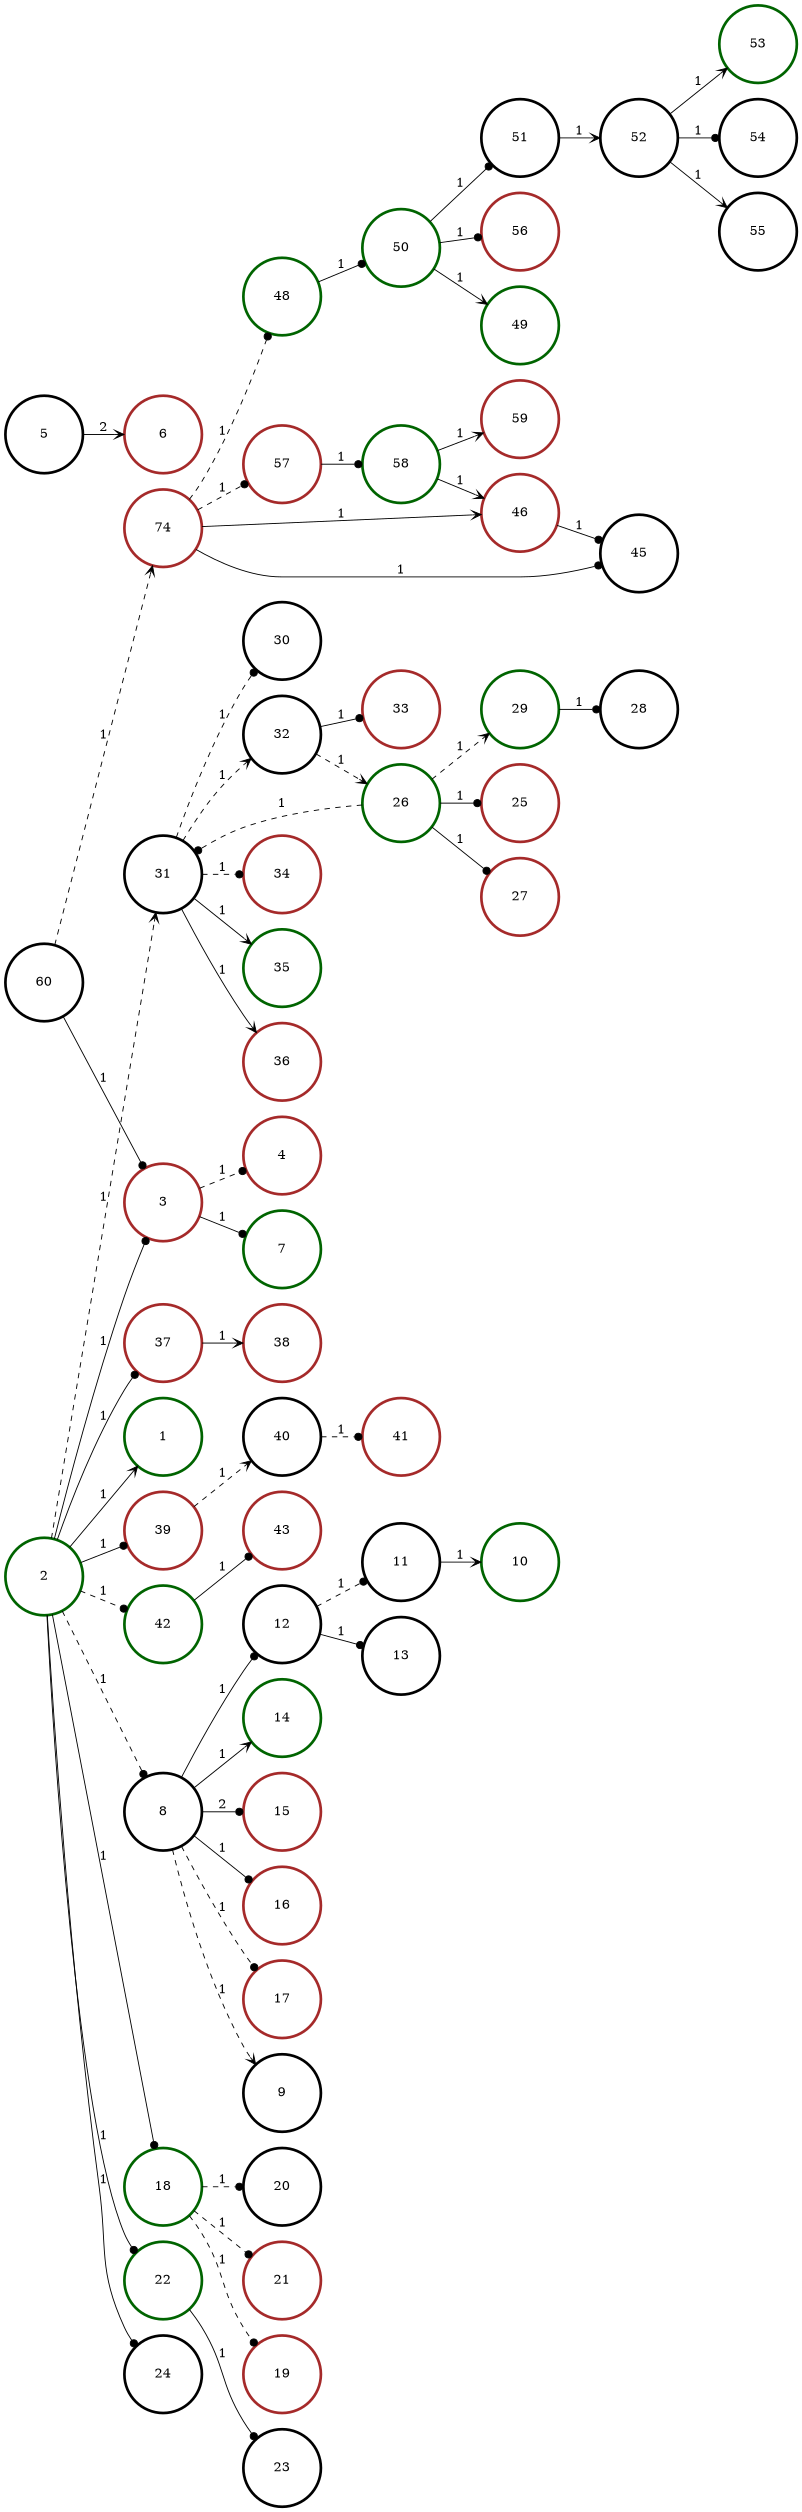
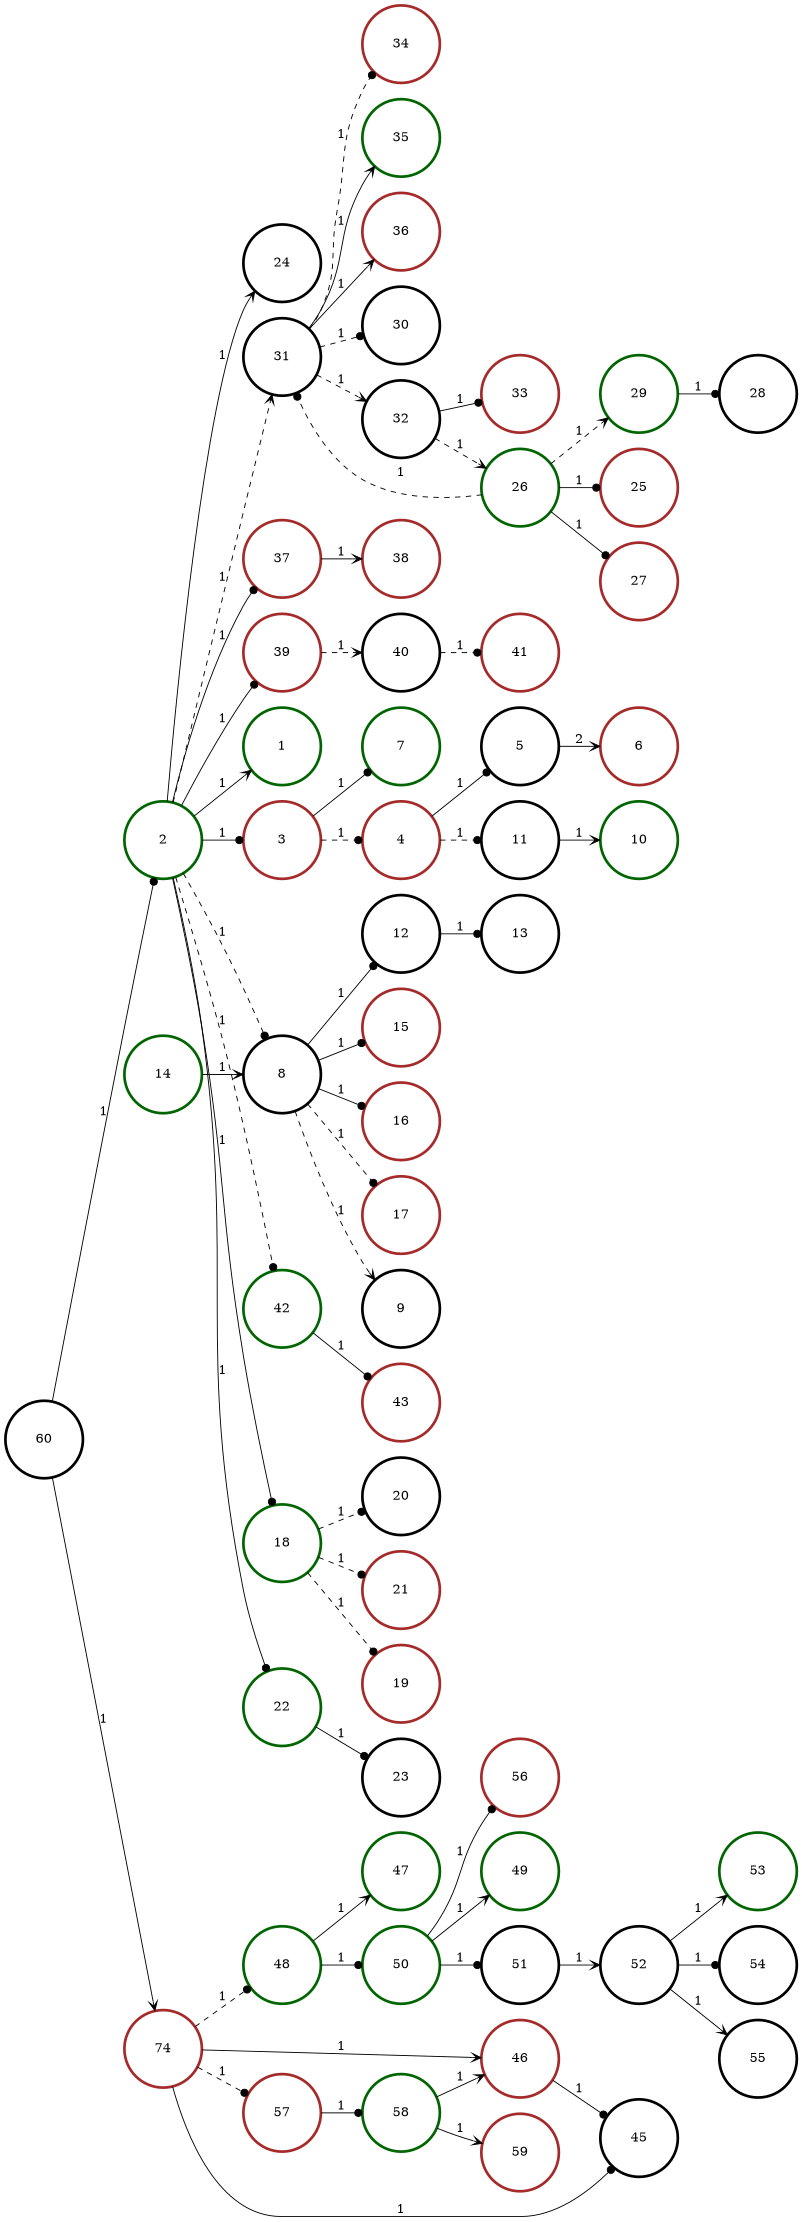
  digraph {
    rankdir=LR
    node [color=brown penwidth=3]
    edge [arrowhead=dot color=black penwidth=1 style=solid]
    n1 [color=darkgreen height=1.2 label=1 width=1.2]
    n2 [color=darkgreen height=1.2 label=2 width=1.2]
    n3 [height=1.2 label=3 width=1.2]
    n4 [color=black height=1.2 label=8 width=1.2]
    n5 [color=darkgreen height=1.2 label=18 width=1.2]
    n6 [color=darkgreen height=1.2 label=22 width=1.2]
    n7 [color=black height=1.2 label=24 width=1.2]
    n8 [color=black height=1.2 label=31 width=1.2]
    n9 [height=1.2 label=37 width=1.2]
    n10 [height=1.2 label=39 width=1.2]
    n11 [color=darkgreen height=1.2 label=42 width=1.2]
    n12 [height=1.2 label=4 width=1.2]
    n13 [color=darkgreen height=1.2 label=7 width=1.2]
    n14 [color=black height=1.2 label=9 width=1.2]
    n15 [color=black height=1.2 label=12 width=1.2]
    n16 [color=darkgreen height=1.2 label=14 width=1.2]
    n17 [height=1.2 label=15 width=1.2]
    n18 [height=1.2 label=16 width=1.2]
    n19 [height=1.2 label=17 width=1.2]
    n20 [height=1.2 label=19 width=1.2]
    n21 [color=black height=1.2 label=20 width=1.2]
    n22 [height=1.2 label=21 width=1.2]
    n23 [color=black height=1.2 label=23 width=1.2]
    n24 [color=black height=1.2 label=30 width=1.2]
    n25 [color=black height=1.2 label=32 width=1.2]
    n26 [height=1.2 label=34 width=1.2]
    n27 [color=darkgreen height=1.2 label=35 width=1.2]
    n28 [height=1.2 label=36 width=1.2]
    n29 [height=1.2 label=38 width=1.2]
    n30 [color=black height=1.2 label=40 width=1.2]
    n31 [height=1.2 label=43 width=1.2]
    n32 [color=black height=1.2 label=5 width=1.2]
    n33 [height=1.2 label=6 width=1.2]
    n34 [color=black height=1.2 label=11 width=1.2]
    n35 [color=black height=1.2 label=13 width=1.2]
    n36 [color=darkgreen height=1.2 label=10 width=1.2]
    n37 [height=1.2 label=25 width=1.2]
    n38 [color=darkgreen height=1.2 label=26 width=1.2]
    n39 [height=1.2 label=27 width=1.2]
    n40 [color=darkgreen height=1.2 label=29 width=1.2]
    n41 [color=black height=1.2 label=28 width=1.2]
    n42 [height=1.2 label=33 width=1.2]
    n43 [height=1.2 label=41 width=1.2]
    n44 [height=1.2 label=74 width=1.2]
    n45 [color=black height=1.2 label=45 width=1.2]
    n46 [height=1.2 label=46 width=1.2]
    n47 [color=darkgreen height=1.2 label=48 width=1.2]
    n48 [height=1.2 label=57 width=1.2]
+   n49 [color=darkgreen height=1.2 label=47 width=1.2]
    n50 [color=darkgreen height=1.2 label=50 width=1.2]
    n51 [color=darkgreen height=1.2 label=58 width=1.2]
    n52 [color=darkgreen height=1.2 label=49 width=1.2]
    n53 [color=black height=1.2 label=51 width=1.2]
    n54 [height=1.2 label=56 width=1.2]
    n55 [color=black height=1.2 label=52 width=1.2]
    n56 [color=darkgreen height=1.2 label=53 width=1.2]
    n57 [color=black height=1.2 label=54 width=1.2]
    n58 [color=black height=1.2 label=55 width=1.2]
    n59 [height=1.2 label=59 width=1.2]
    n60 [color=black height=1.2 label=60 width=1.2]
    n2 -> n1 [arrowhead=vee label=1 style=bold]
    n2 -> n3 [label=1 style=bold]
    n2 -> n4 [label=1 style=dashed]
    n2 -> n5 [label=1 style=bold]
    n2 -> n6 [label=1]
-   n2 -> n7 [label=1 style=bold]
+   n2 -> n7 [arrowhead=vee label=1 style=bold]
    n2 -> n8 [arrowhead=vee label=1 style=dashed]
    n2 -> n9 [label=1 style=bold]
    n2 -> n10 [label=1]
    n2 -> n11 [label=1 style=dashed]
    n3 -> n12 [label=1 style=dashed]
    n3 -> n13 [label=1]
    n4 -> n14 [arrowhead=vee label=1 style=dashed]
    n4 -> n15 [label=1 style=bold]
-   n4 -> n16 [arrowhead=vee label=1 style=bold]
-   n4 -> n17 [label=2 style=bold]
+   n16 -> n4 [arrowhead=vee label=1 style=bold]
+   n4 -> n17 [label=1 style=bold]
    n4 -> n18 [label=1]
    n4 -> n19 [label=1 style=dashed]
    n5 -> n20 [label=1 style=dashed]
    n5 -> n21 [label=1 style=dashed]
    n5 -> n22 [label=1 style=dashed]
    n6 -> n23 [label=1]
    n8 -> n24 [label=1 style=dashed]
    n8 -> n25 [arrowhead=vee label=1 style=dashed]
    n8 -> n26 [label=1 style=dashed]
    n8 -> n27 [arrowhead=vee label=1]
    n8 -> n28 [arrowhead=vee label=1]
    n9 -> n29 [arrowhead=vee label=1 style=bold]
    n10 -> n30 [arrowhead=vee label=1 style=dashed]
    n11 -> n31 [label=1]
-   n15 -> n34 [label=1 style=dashed]
+   n12 -> n32 [label=1]
+   n12 -> n34 [label=1 style=dashed]
    n15 -> n35 [label=1]
    n25 -> n38 [arrowhead=vee label=1 style=dashed]
    n25 -> n42 [label=1]
    n30 -> n43 [label=1 style=dashed]
    n32 -> n33 [arrowhead=vee label=2]
    n34 -> n36 [arrowhead=vee label=1]
    n38 -> n8 [label=1 style=dashed]
    n38 -> n37 [label=1]
    n38 -> n39 [label=1]
    n38 -> n40 [arrowhead=vee label=1 style=dashed]
    n40 -> n41 [label=1 style=bold]
    n44 -> n45 [label=1]
    n44 -> n46 [arrowhead=vee label=1 style=bold]
    n44 -> n47 [label=1 style=dashed]
    n44 -> n48 [label=1 style=dashed]
    n46 -> n45 [label=1]
+   n47 -> n49 [arrowhead=vee label=1]
    n47 -> n50 [label=1 style=bold]
    n48 -> n51 [label=1 style=bold]
    n50 -> n52 [arrowhead=vee label=1 style=bold]
    n50 -> n53 [label=1]
    n50 -> n54 [label=1 style=bold]
    n51 -> n46 [arrowhead=vee label=1]
    n51 -> n59 [arrowhead=vee label=1 style=bold]
    n53 -> n55 [arrowhead=vee label=1 style=bold]
    n55 -> n56 [arrowhead=vee label=1]
    n55 -> n57 [label=1 style=bold]
    n55 -> n58 [arrowhead=vee label=1]
-   n60 -> n3 [label=1 style=bold]
-   n60 -> n44 [arrowhead=vee label=1 style=dashed]
+   n60 -> n2 [label=1 style=bold]
+   n60 -> n44 [arrowhead=vee label=1]
  }
